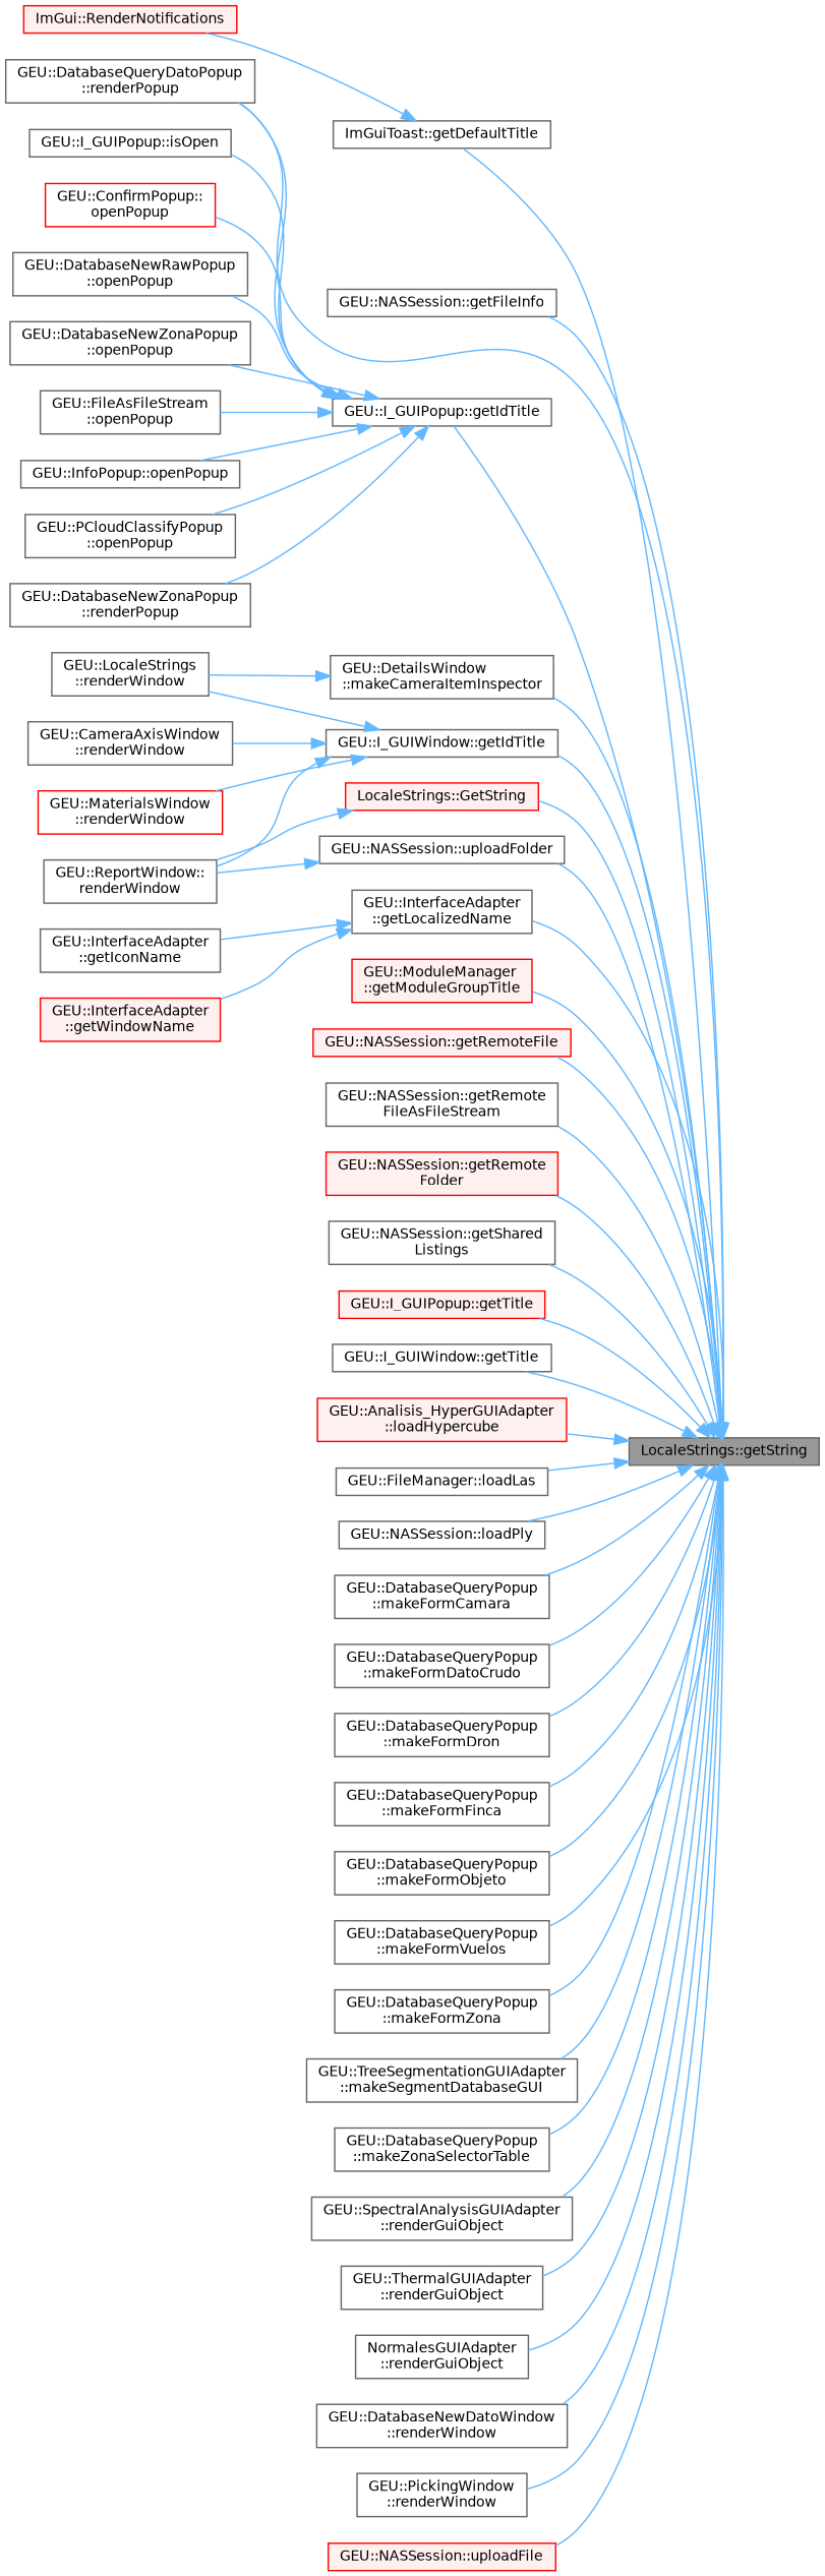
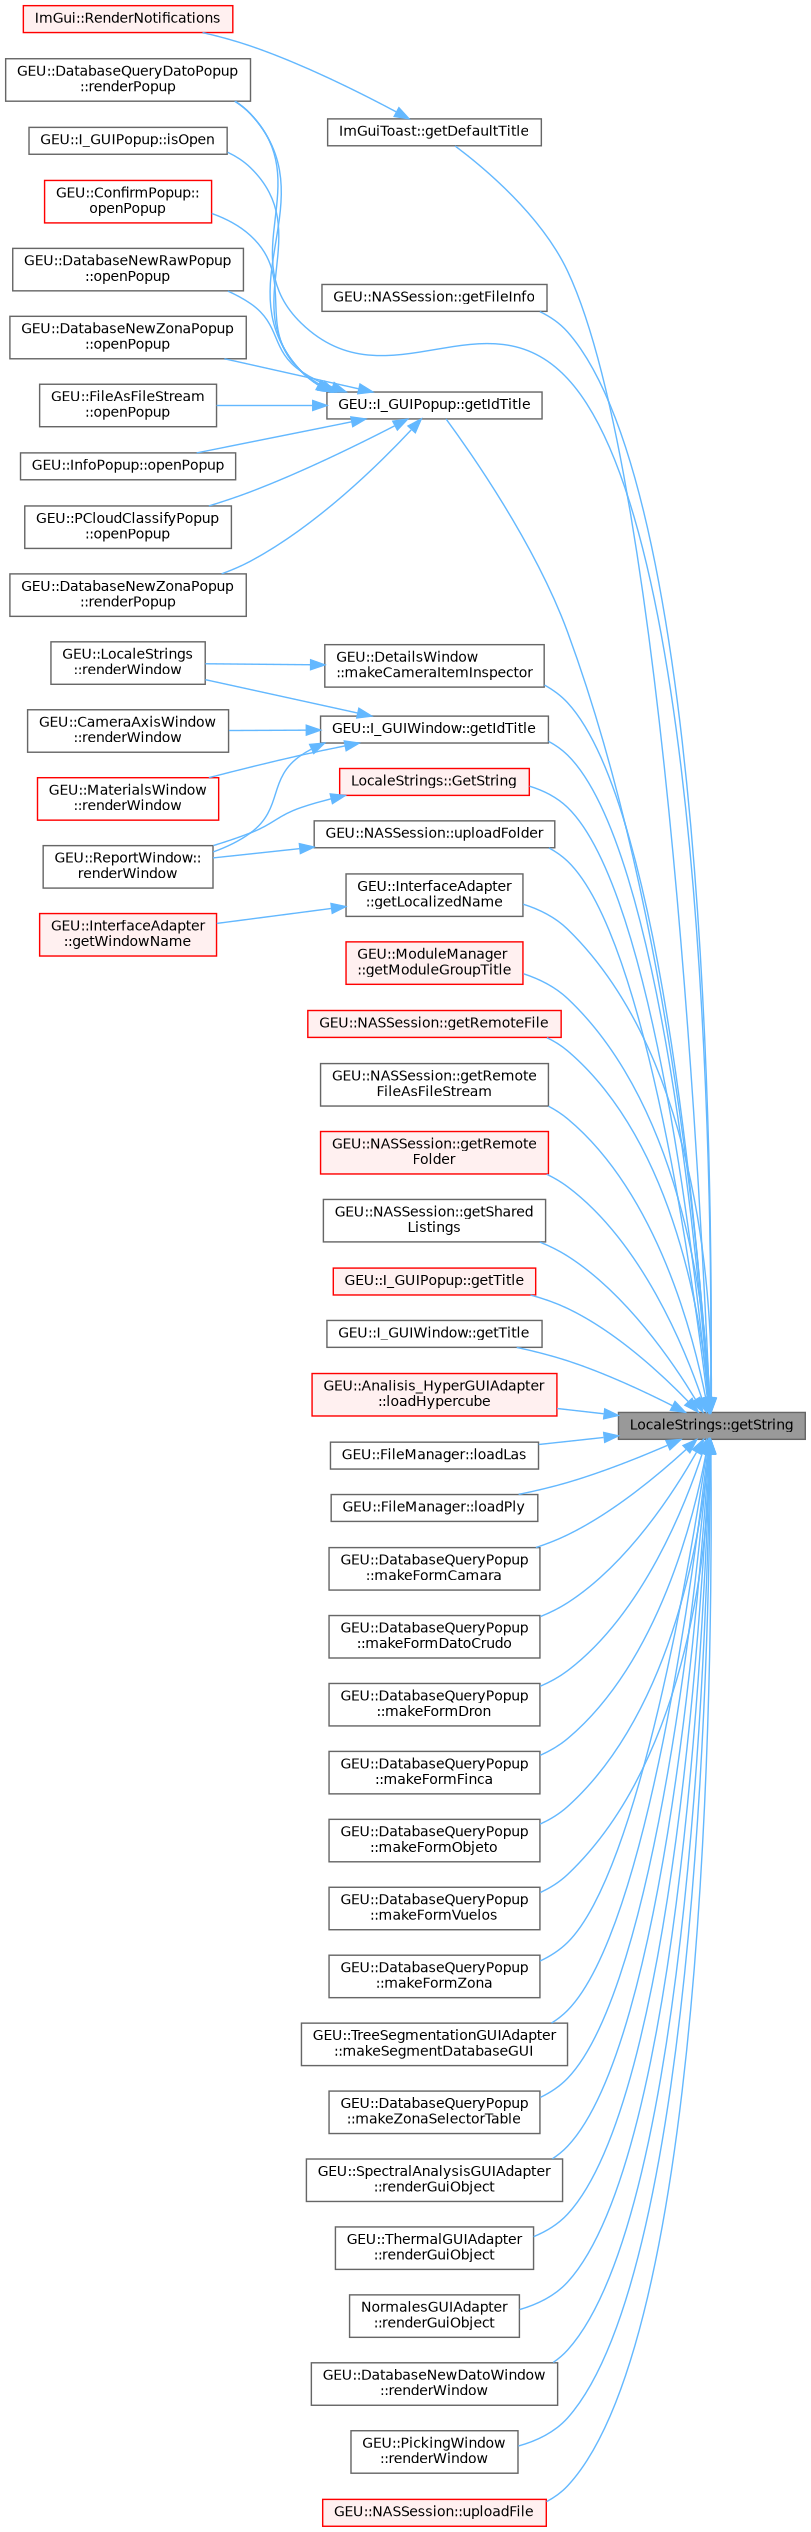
  digraph {
    rankdir=RL
    node [color=grey40 fillcolor=white fontname=Helvetica fontsize=10 shape=box style=filled]
    edge [color=steelblue1 dir=back fontname=Helvetica fontsize=10 labelfontname=Helvetica labelfontsize=10 style=solid]
    n1 [color=gray40 fillcolor=grey60 fontcolor=black height=0.2 label="LocaleStrings::getString" width=0.4]
    n2 [height=0.2 label="ImGuiToast::getDefaultTitle" width=0.4]
    n3 [height=0.2 label="GEU::NASSession::getFileInfo" width=0.4]
    n4 [height=0.2 label="GEU::I_GUIPopup::getIdTitle" width=0.4]
    n5 [height=0.2 label="GEU::DatabaseQueryDatoPopup\l::renderPopup" width=0.4]
    n6 [height=0.2 label="GEU::I_GUIWindow::getIdTitle" width=0.4]
    n7 [height=0.2 label="GEU::InterfaceAdapter\l::getLocalizedName" width=0.4]
    n8 [color=red fillcolor="#FFF0F0" height=0.2 label="GEU::ModuleManager\l::getModuleGroupTitle" width=0.4]
    n9 [color=red fillcolor="#FFF0F0" height=0.2 label="GEU::NASSession::getRemoteFile" width=0.4]
    n10 [height=0.2 label="GEU::NASSession::getRemote\lFileAsFileStream" width=0.4]
    n11 [color=red fillcolor="#FFF0F0" height=0.2 label="GEU::NASSession::getRemote\lFolder" width=0.4]
    n12 [height=0.2 label="GEU::NASSession::getShared\lListings" width=0.4]
    n13 [color=red fillcolor="#FFF0F0" height=0.2 label="LocaleStrings::GetString" width=0.4]
    n14 [color=red fillcolor="#FFF0F0" height=0.2 label="GEU::I_GUIPopup::getTitle" width=0.4]
    n15 [height=0.2 label="GEU::I_GUIWindow::getTitle" width=0.4]
    n16 [color=red fillcolor="#FFF0F0" height=0.2 label="GEU::Analisis_HyperGUIAdapter\l::loadHypercube" width=0.4]
    n17 [height=0.2 label="GEU::FileManager::loadLas" width=0.4]
-   n18 [height=0.2 label="GEU::NASSession::loadPly" width=0.4]
+   n18 [height=0.2 label="GEU::FileManager::loadPly" width=0.4]
    n19 [height=0.2 label="GEU::DetailsWindow\l::makeCameraItemInspector" width=0.4]
    n20 [height=0.2 label="GEU::DatabaseQueryPopup\l::makeFormCamara" width=0.4]
    n21 [height=0.2 label="GEU::DatabaseQueryPopup\l::makeFormDatoCrudo" width=0.4]
    n22 [height=0.2 label="GEU::DatabaseQueryPopup\l::makeFormDron" width=0.4]
    n23 [height=0.2 label="GEU::DatabaseQueryPopup\l::makeFormFinca" width=0.4]
    n24 [height=0.2 label="GEU::DatabaseQueryPopup\l::makeFormObjeto" width=0.4]
    n25 [height=0.2 label="GEU::DatabaseQueryPopup\l::makeFormVuelos" width=0.4]
    n26 [height=0.2 label="GEU::DatabaseQueryPopup\l::makeFormZona" width=0.4]
    n27 [height=0.2 label="GEU::TreeSegmentationGUIAdapter\l::makeSegmentDatabaseGUI" width=0.4]
    n28 [height=0.2 label="GEU::DatabaseQueryPopup\l::makeZonaSelectorTable" width=0.4]
    n29 [height=0.2 label="GEU::SpectralAnalysisGUIAdapter\l::renderGuiObject" width=0.4]
    n30 [height=0.2 label="GEU::ThermalGUIAdapter\l::renderGuiObject" width=0.4]
    n31 [height=0.2 label="NormalesGUIAdapter\l::renderGuiObject" width=0.4]
    n32 [height=0.2 label="GEU::DatabaseNewDatoWindow\l::renderWindow" width=0.4]
    n33 [height=0.2 label="GEU::PickingWindow\l::renderWindow" width=0.4]
    n34 [color=red fillcolor="#FFF0F0" height=0.2 label="GEU::NASSession::uploadFile" width=0.4]
    n35 [height=0.2 label="GEU::NASSession::uploadFolder" width=0.4]
    n36 [color=red fillcolor="#FFF0F0" height=0.2 label="ImGui::RenderNotifications" width=0.4]
    n37 [height=0.2 label="GEU::I_GUIPopup::isOpen" width=0.4]
    n38 [color=red height=0.2 label="GEU::ConfirmPopup::\lopenPopup" width=0.4]
    n39 [height=0.2 label="GEU::DatabaseNewRawPopup\l::openPopup" width=0.4]
    n40 [height=0.2 label="GEU::DatabaseNewZonaPopup\l::openPopup" width=0.4]
    n41 [height=0.2 label="GEU::FileAsFileStream\l::openPopup" width=0.4]
    n42 [height=0.2 label="GEU::InfoPopup::openPopup" width=0.4]
    n43 [height=0.2 label="GEU::PCloudClassifyPopup\l::openPopup" width=0.4]
    n44 [height=0.2 label="GEU::DatabaseNewZonaPopup\l::renderPopup" width=0.4]
    n45 [height=0.2 label="GEU::CameraAxisWindow\l::renderWindow" width=0.4]
    n46 [height=0.2 label="GEU::LocaleStrings\l::renderWindow" width=0.4]
    n47 [color=red height=0.2 label="GEU::MaterialsWindow\l::renderWindow" width=0.4]
    n48 [height=0.2 label="GEU::ReportWindow::\lrenderWindow" width=0.4]
-   n49 [height=0.2 label="GEU::InterfaceAdapter\l::getIconName" width=0.4]
    n50 [color=red fillcolor="#FFF0F0" height=0.2 label="GEU::InterfaceAdapter\l::getWindowName" width=0.4]
    n1 -> n2
    n1 -> n3
    n1 -> n4
    n1 -> n5
    n1 -> n6
    n1 -> n7
    n1 -> n8
    n1 -> n9
    n1 -> n10
    n1 -> n11
    n1 -> n12
    n1 -> n13
    n1 -> n14
    n1 -> n15
    n1 -> n16
    n1 -> n17
    n1 -> n18
    n1 -> n19
    n1 -> n20
    n1 -> n21
    n1 -> n22
    n1 -> n23
    n1 -> n24
    n1 -> n25
    n1 -> n26
    n1 -> n27
    n1 -> n28
    n1 -> n29
    n1 -> n30
    n1 -> n31
    n1 -> n32
    n1 -> n33
    n1 -> n34
    n1 -> n35
    n2 -> n36
    n4 -> n5
    n4 -> n37
    n4 -> n38
    n4 -> n39
    n4 -> n40
    n4 -> n41
    n4 -> n42
    n4 -> n43
    n4 -> n44
    n6 -> n45
    n6 -> n46
    n6 -> n47
    n6 -> n48
-   n7 -> n49
    n7 -> n50
    n13 -> n48
    n19 -> n46
    n35 -> n48
  }
